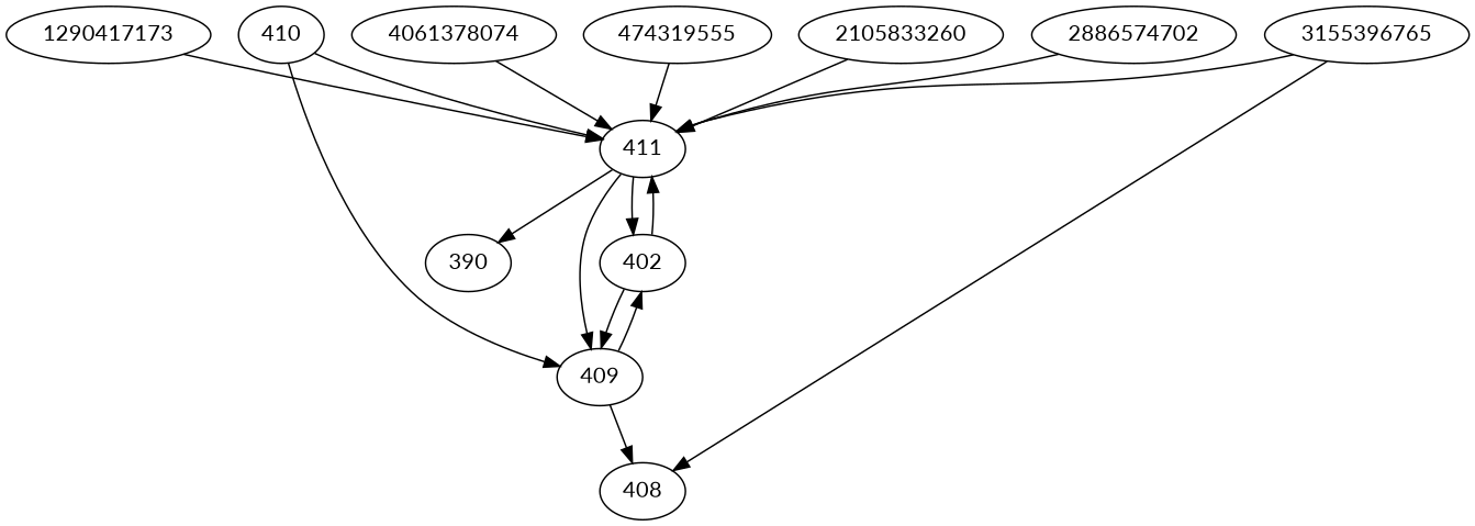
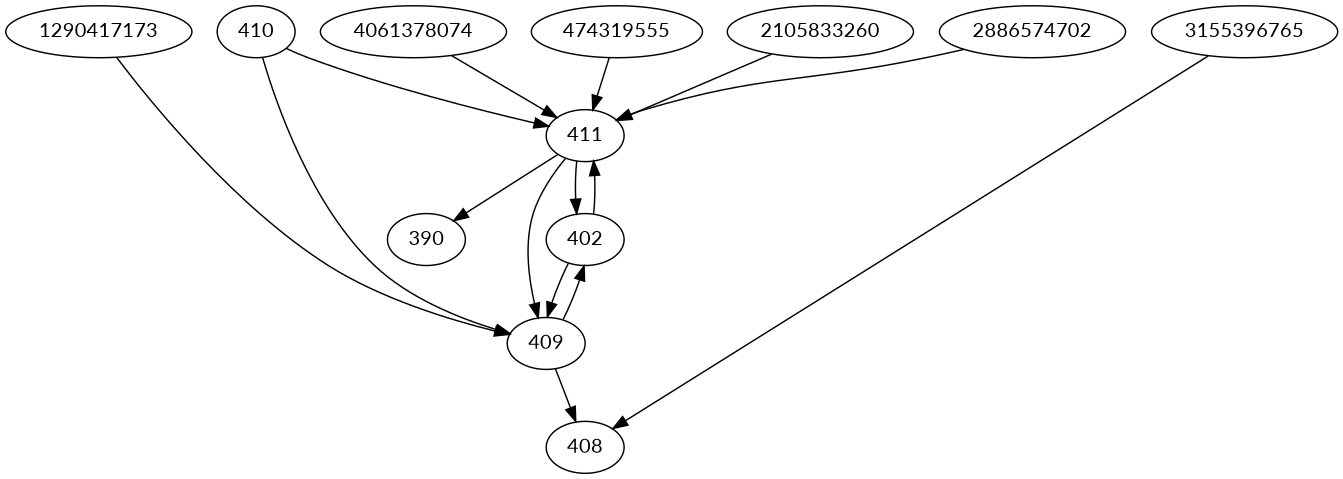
  strict digraph {
    fontname=Lato
    node [fontname=Lato]
    edge [fontname=Lato]
    474319555
    411
    n3 [label=402]
    409
    390
    2105833260
    2886574702
    4061378074
    1290417173
    408
    410
    3155396765
    474319555 -> 411
    411 -> n3
    411 -> 409
    411 -> 390
    n3 -> 411
    n3 -> 409
    409 -> n3
    409 -> 408
    2105833260 -> 411
    2886574702 -> 411
    4061378074 -> 411
-   1290417173 -> 411
+   1290417173 -> 409
    410 -> 411
    410 -> 409
-   3155396765 -> 411
    3155396765 -> 408
  }
